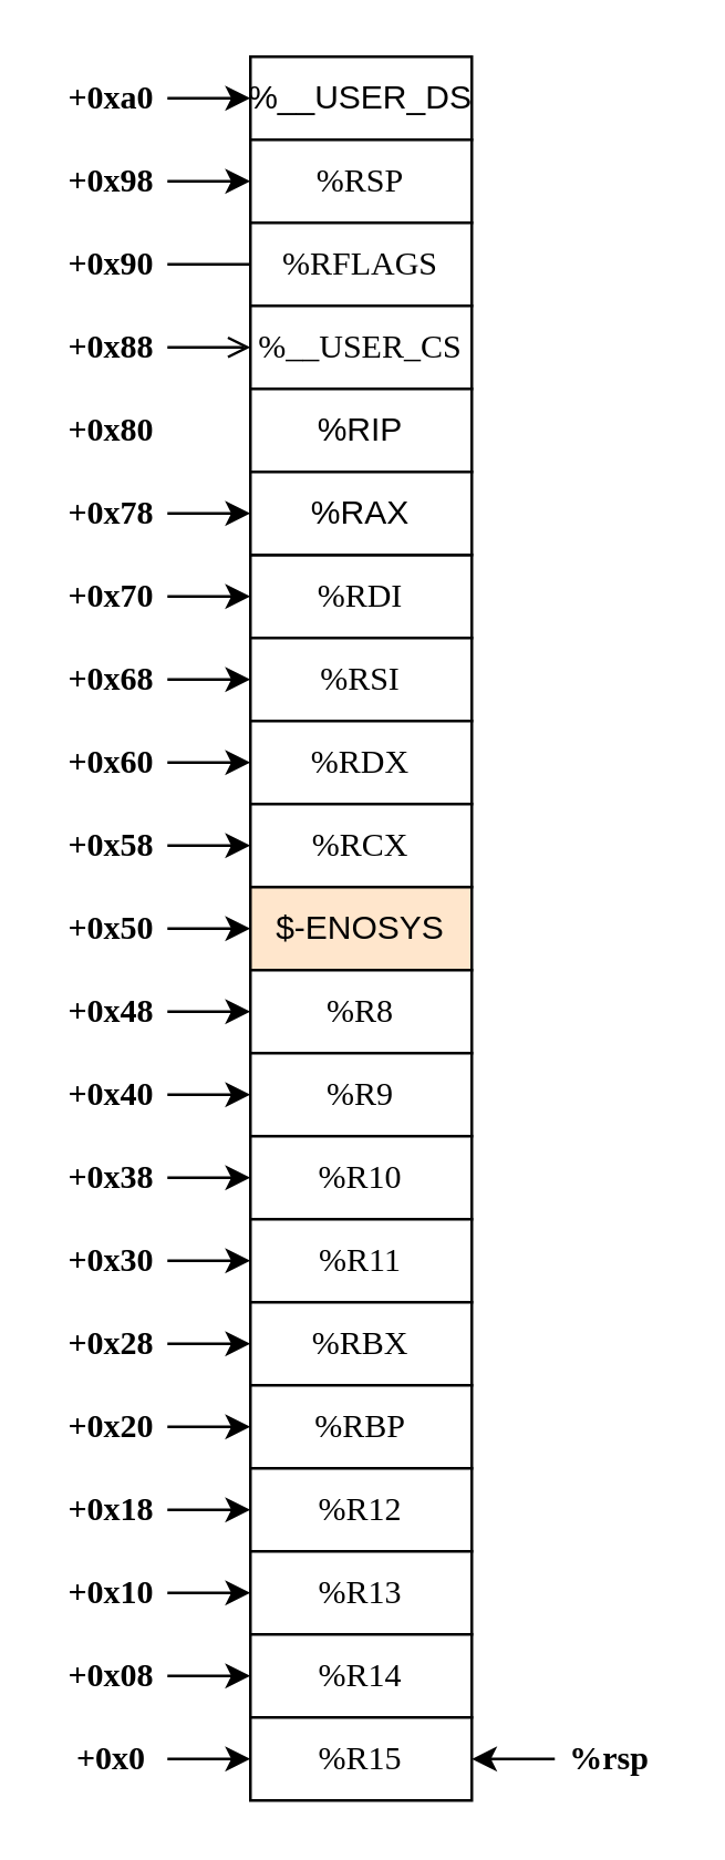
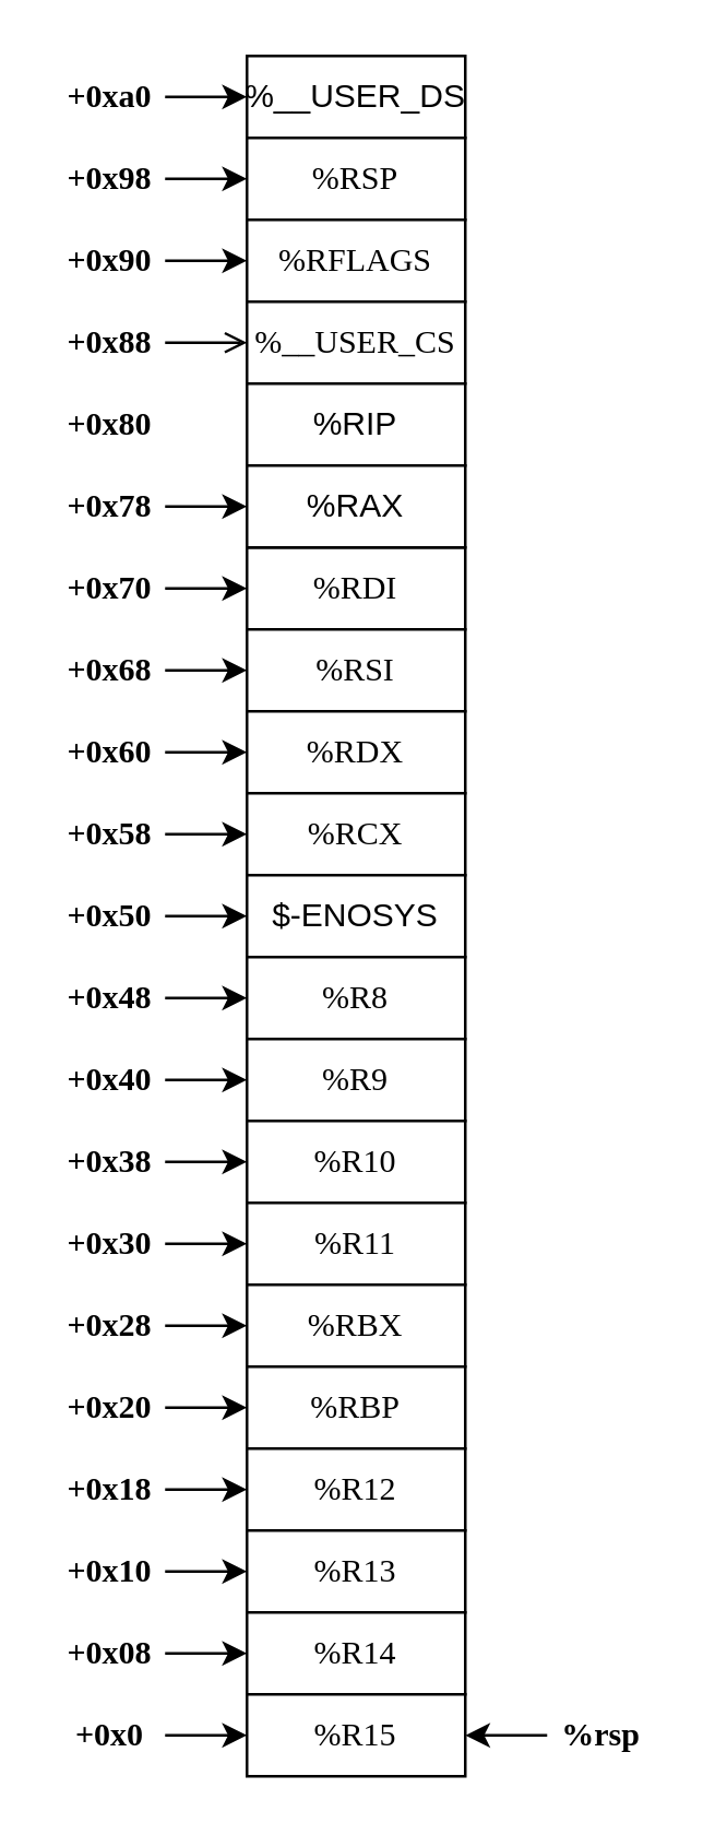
  <mxCell id="0" />
  <mxCell id="1" parent="0" />
  <mxCell id="2" value="%__USER_DS" style="rounded=0;whiteSpace=wrap;html=1;" parent="1" vertex="1"><mxGeometry x="90" y="20" width="80" height="30" as="geometry" /></mxCell>
  <mxCell id="3" style="edgeStyle=orthogonalEdgeStyle;rounded=0;orthogonalLoop=1;jettySize=auto;html=1;fontFamily=Lucida Console;" parent="1" source="4" target="2" edge="1"><mxGeometry relative="1" as="geometry" /></mxCell>
  <mxCell id="4" value="&lt;pre&gt;&lt;font face=&quot;Lucida Console&quot;&gt;&lt;b&gt;+0xa0&lt;/b&gt;&lt;/font&gt;&lt;/pre&gt;" style="text;html=1;strokeColor=none;fillColor=none;align=center;verticalAlign=middle;whiteSpace=wrap;rounded=0;" parent="1" vertex="1"><mxGeometry x="20" y="20" width="40" height="30" as="geometry" /></mxCell>
  <mxCell id="5" value="&lt;pre&gt;&lt;font face=&quot;Comic Sans MS&quot;&gt;%RSP&lt;/font&gt;&lt;/pre&gt;" style="rounded=0;whiteSpace=wrap;html=1;" parent="1" vertex="1"><mxGeometry x="90" y="50" width="80" height="30" as="geometry" /></mxCell>
  <mxCell id="6" style="edgeStyle=orthogonalEdgeStyle;rounded=0;orthogonalLoop=1;jettySize=auto;html=1;fontFamily=Lucida Console;" parent="1" source="7" target="5" edge="1"><mxGeometry relative="1" as="geometry" /></mxCell>
  <mxCell id="7" value="&lt;pre&gt;&lt;font face=&quot;Lucida Console&quot;&gt;&lt;b&gt;+0x98&lt;/b&gt;&lt;/font&gt;&lt;/pre&gt;" style="text;html=1;strokeColor=none;fillColor=none;align=center;verticalAlign=middle;whiteSpace=wrap;rounded=0;" parent="1" vertex="1"><mxGeometry x="20" y="50" width="40" height="30" as="geometry" /></mxCell>
  <mxCell id="8" value="&lt;pre&gt;&lt;font face=&quot;Comic Sans MS&quot;&gt;%RFLAGS&lt;/font&gt;&lt;/pre&gt;" style="rounded=0;whiteSpace=wrap;html=1;" parent="1" vertex="1"><mxGeometry x="90" y="80" width="80" height="30" as="geometry" /></mxCell>
- <mxCell id="9" style="edgeStyle=orthogonalEdgeStyle;rounded=0;orthogonalLoop=1;jettySize=auto;html=1;fontFamily=Lucida Console;endArrow=none;" parent="1" source="10" target="8" edge="1"><mxGeometry relative="1" as="geometry" /></mxCell>
+ <mxCell id="9" style="edgeStyle=orthogonalEdgeStyle;rounded=0;orthogonalLoop=1;jettySize=auto;html=1;fontFamily=Lucida Console;" parent="1" source="10" target="8" edge="1"><mxGeometry relative="1" as="geometry" /></mxCell>
  <mxCell id="10" value="&lt;pre&gt;&lt;font face=&quot;Lucida Console&quot;&gt;&lt;b&gt;+0x90&lt;/b&gt;&lt;/font&gt;&lt;/pre&gt;" style="text;html=1;strokeColor=none;fillColor=none;align=center;verticalAlign=middle;whiteSpace=wrap;rounded=0;" parent="1" vertex="1"><mxGeometry x="20" y="80" width="40" height="30" as="geometry" /></mxCell>
  <mxCell id="11" value="&lt;pre&gt;&lt;font face=&quot;Comic Sans MS&quot;&gt;%__USER_CS&lt;/font&gt;&lt;/pre&gt;" style="rounded=0;whiteSpace=wrap;html=1;" parent="1" vertex="1"><mxGeometry x="90" y="110" width="80" height="30" as="geometry" /></mxCell>
  <mxCell id="12" style="edgeStyle=orthogonalEdgeStyle;rounded=0;orthogonalLoop=1;jettySize=auto;html=1;fontFamily=Lucida Console;endArrow=open;" parent="1" source="13" target="11" edge="1"><mxGeometry relative="1" as="geometry" /></mxCell>
  <mxCell id="13" value="&lt;pre&gt;&lt;font face=&quot;Lucida Console&quot;&gt;&lt;b&gt;+0x88&lt;/b&gt;&lt;/font&gt;&lt;/pre&gt;" style="text;html=1;strokeColor=none;fillColor=none;align=center;verticalAlign=middle;whiteSpace=wrap;rounded=0;" parent="1" vertex="1"><mxGeometry x="20" y="110" width="40" height="30" as="geometry" /></mxCell>
  <mxCell id="14" value="%RIP" style="rounded=0;whiteSpace=wrap;html=1;" parent="1" vertex="1"><mxGeometry x="90" y="140" width="80" height="30" as="geometry" /></mxCell>
  <mxCell id="15" value="&lt;pre&gt;&lt;font face=&quot;Lucida Console&quot;&gt;&lt;b&gt;+0x80&lt;/b&gt;&lt;/font&gt;&lt;/pre&gt;" style="text;html=1;strokeColor=none;fillColor=none;align=center;verticalAlign=middle;whiteSpace=wrap;rounded=0;" parent="1" vertex="1"><mxGeometry x="20" y="140" width="40" height="30" as="geometry" /></mxCell>
  <mxCell id="16" style="edgeStyle=orthogonalEdgeStyle;rounded=0;orthogonalLoop=1;jettySize=auto;html=1;fontFamily=Lucida Console;" parent="1" source="17" edge="1"><mxGeometry relative="1" as="geometry"><mxPoint x="90" y="185" as="targetPoint" /></mxGeometry></mxCell>
  <mxCell id="17" value="&lt;pre&gt;&lt;font face=&quot;Lucida Console&quot;&gt;&lt;b&gt;+0x78&lt;/b&gt;&lt;/font&gt;&lt;/pre&gt;" style="text;html=1;strokeColor=none;fillColor=none;align=center;verticalAlign=middle;whiteSpace=wrap;rounded=0;" parent="1" vertex="1"><mxGeometry x="20" y="170" width="40" height="30" as="geometry" /></mxCell>
  <mxCell id="18" style="edgeStyle=orthogonalEdgeStyle;rounded=0;orthogonalLoop=1;jettySize=auto;html=1;fontFamily=Lucida Console;" parent="1" source="19" edge="1"><mxGeometry relative="1" as="geometry"><mxPoint x="90" y="215" as="targetPoint" /></mxGeometry></mxCell>
  <mxCell id="19" value="&lt;pre&gt;&lt;font face=&quot;Lucida Console&quot;&gt;&lt;b&gt;+0x70&lt;/b&gt;&lt;/font&gt;&lt;/pre&gt;" style="text;html=1;strokeColor=none;fillColor=none;align=center;verticalAlign=middle;whiteSpace=wrap;rounded=0;" parent="1" vertex="1"><mxGeometry x="20" y="200" width="40" height="30" as="geometry" /></mxCell>
  <mxCell id="20" style="edgeStyle=orthogonalEdgeStyle;rounded=0;orthogonalLoop=1;jettySize=auto;html=1;fontFamily=Lucida Console;" parent="1" source="21" edge="1"><mxGeometry relative="1" as="geometry"><mxPoint x="90" y="245" as="targetPoint" /></mxGeometry></mxCell>
  <mxCell id="21" value="&lt;pre&gt;&lt;font face=&quot;Lucida Console&quot;&gt;&lt;b&gt;+0x68&lt;/b&gt;&lt;/font&gt;&lt;/pre&gt;" style="text;html=1;strokeColor=none;fillColor=none;align=center;verticalAlign=middle;whiteSpace=wrap;rounded=0;" parent="1" vertex="1"><mxGeometry x="20" y="230" width="40" height="30" as="geometry" /></mxCell>
  <mxCell id="22" style="edgeStyle=orthogonalEdgeStyle;rounded=0;orthogonalLoop=1;jettySize=auto;html=1;fontFamily=Lucida Console;" parent="1" source="23" edge="1"><mxGeometry relative="1" as="geometry"><mxPoint x="90" y="275" as="targetPoint" /></mxGeometry></mxCell>
  <mxCell id="23" value="&lt;pre&gt;&lt;font face=&quot;Lucida Console&quot;&gt;&lt;b&gt;+0x60&lt;/b&gt;&lt;/font&gt;&lt;/pre&gt;" style="text;html=1;strokeColor=none;fillColor=none;align=center;verticalAlign=middle;whiteSpace=wrap;rounded=0;" parent="1" vertex="1"><mxGeometry x="20" y="260" width="40" height="30" as="geometry" /></mxCell>
  <mxCell id="24" style="edgeStyle=orthogonalEdgeStyle;rounded=0;orthogonalLoop=1;jettySize=auto;html=1;fontFamily=Lucida Console;" parent="1" source="25" edge="1"><mxGeometry relative="1" as="geometry"><mxPoint x="90" y="305" as="targetPoint" /></mxGeometry></mxCell>
  <mxCell id="25" value="&lt;pre&gt;&lt;font face=&quot;Lucida Console&quot;&gt;&lt;b&gt;+0x58&lt;/b&gt;&lt;/font&gt;&lt;/pre&gt;" style="text;html=1;strokeColor=none;fillColor=none;align=center;verticalAlign=middle;whiteSpace=wrap;rounded=0;" parent="1" vertex="1"><mxGeometry x="20" y="290" width="40" height="30" as="geometry" /></mxCell>
  <mxCell id="26" style="edgeStyle=orthogonalEdgeStyle;rounded=0;orthogonalLoop=1;jettySize=auto;html=1;fontFamily=Lucida Console;" parent="1" source="27" edge="1"><mxGeometry relative="1" as="geometry"><mxPoint x="90" y="335" as="targetPoint" /></mxGeometry></mxCell>
  <mxCell id="27" value="&lt;pre&gt;&lt;font face=&quot;Lucida Console&quot;&gt;&lt;b&gt;+0x50&lt;/b&gt;&lt;/font&gt;&lt;/pre&gt;" style="text;html=1;strokeColor=none;fillColor=none;align=center;verticalAlign=middle;whiteSpace=wrap;rounded=0;" parent="1" vertex="1"><mxGeometry x="20" y="320" width="40" height="30" as="geometry" /></mxCell>
  <mxCell id="28" style="edgeStyle=orthogonalEdgeStyle;rounded=0;orthogonalLoop=1;jettySize=auto;html=1;fontFamily=Lucida Console;" parent="1" source="29" edge="1"><mxGeometry relative="1" as="geometry"><mxPoint x="90" y="365" as="targetPoint" /></mxGeometry></mxCell>
  <mxCell id="29" value="&lt;pre&gt;&lt;font face=&quot;Lucida Console&quot;&gt;&lt;b&gt;+0x48&lt;/b&gt;&lt;/font&gt;&lt;/pre&gt;" style="text;html=1;strokeColor=none;fillColor=none;align=center;verticalAlign=middle;whiteSpace=wrap;rounded=0;" parent="1" vertex="1"><mxGeometry x="20" y="350" width="40" height="30" as="geometry" /></mxCell>
  <mxCell id="30" style="edgeStyle=orthogonalEdgeStyle;rounded=0;orthogonalLoop=1;jettySize=auto;html=1;fontFamily=Lucida Console;" parent="1" source="31" edge="1"><mxGeometry relative="1" as="geometry"><mxPoint x="90" y="395" as="targetPoint" /></mxGeometry></mxCell>
  <mxCell id="31" value="&lt;pre&gt;&lt;font face=&quot;Lucida Console&quot;&gt;&lt;b&gt;+0x40&lt;/b&gt;&lt;/font&gt;&lt;/pre&gt;" style="text;html=1;strokeColor=none;fillColor=none;align=center;verticalAlign=middle;whiteSpace=wrap;rounded=0;" parent="1" vertex="1"><mxGeometry x="20" y="380" width="40" height="30" as="geometry" /></mxCell>
  <mxCell id="32" style="edgeStyle=orthogonalEdgeStyle;rounded=0;orthogonalLoop=1;jettySize=auto;html=1;fontFamily=Lucida Console;" parent="1" source="33" edge="1"><mxGeometry relative="1" as="geometry"><mxPoint x="90" y="425" as="targetPoint" /></mxGeometry></mxCell>
  <mxCell id="33" value="&lt;pre&gt;&lt;font face=&quot;Lucida Console&quot;&gt;&lt;b&gt;+0x38&lt;/b&gt;&lt;/font&gt;&lt;/pre&gt;" style="text;html=1;strokeColor=none;fillColor=none;align=center;verticalAlign=middle;whiteSpace=wrap;rounded=0;" parent="1" vertex="1"><mxGeometry x="20" y="410" width="40" height="30" as="geometry" /></mxCell>
  <mxCell id="34" style="edgeStyle=orthogonalEdgeStyle;rounded=0;orthogonalLoop=1;jettySize=auto;html=1;fontFamily=Lucida Console;" parent="1" source="35" edge="1"><mxGeometry relative="1" as="geometry"><mxPoint x="90" y="455" as="targetPoint" /></mxGeometry></mxCell>
  <mxCell id="35" value="&lt;pre&gt;&lt;font face=&quot;Lucida Console&quot;&gt;&lt;b&gt;+0x30&lt;/b&gt;&lt;/font&gt;&lt;/pre&gt;" style="text;html=1;strokeColor=none;fillColor=none;align=center;verticalAlign=middle;whiteSpace=wrap;rounded=0;" parent="1" vertex="1"><mxGeometry x="20" y="440" width="40" height="30" as="geometry" /></mxCell>
  <mxCell id="36" style="edgeStyle=orthogonalEdgeStyle;rounded=0;orthogonalLoop=1;jettySize=auto;html=1;fontFamily=Lucida Console;" parent="1" source="37" edge="1"><mxGeometry relative="1" as="geometry"><mxPoint x="90" y="485" as="targetPoint" /></mxGeometry></mxCell>
  <mxCell id="37" value="&lt;pre&gt;&lt;font face=&quot;Lucida Console&quot;&gt;&lt;b&gt;+0x28&lt;/b&gt;&lt;/font&gt;&lt;/pre&gt;" style="text;html=1;strokeColor=none;fillColor=none;align=center;verticalAlign=middle;whiteSpace=wrap;rounded=0;" parent="1" vertex="1"><mxGeometry x="20" y="470" width="40" height="30" as="geometry" /></mxCell>
  <mxCell id="38" style="edgeStyle=orthogonalEdgeStyle;rounded=0;orthogonalLoop=1;jettySize=auto;html=1;fontFamily=Lucida Console;" parent="1" source="39" edge="1"><mxGeometry relative="1" as="geometry"><mxPoint x="90" y="515" as="targetPoint" /></mxGeometry></mxCell>
  <mxCell id="39" value="&lt;pre&gt;&lt;font face=&quot;Lucida Console&quot;&gt;&lt;b&gt;+0x20&lt;/b&gt;&lt;/font&gt;&lt;/pre&gt;" style="text;html=1;strokeColor=none;fillColor=none;align=center;verticalAlign=middle;whiteSpace=wrap;rounded=0;" parent="1" vertex="1"><mxGeometry x="20" y="500" width="40" height="30" as="geometry" /></mxCell>
  <mxCell id="40" style="edgeStyle=orthogonalEdgeStyle;rounded=0;orthogonalLoop=1;jettySize=auto;html=1;fontFamily=Lucida Console;" parent="1" source="41" edge="1"><mxGeometry relative="1" as="geometry"><mxPoint x="90" y="545" as="targetPoint" /></mxGeometry></mxCell>
  <mxCell id="41" value="&lt;pre&gt;&lt;font face=&quot;Lucida Console&quot;&gt;&lt;b&gt;+0x18&lt;/b&gt;&lt;/font&gt;&lt;/pre&gt;" style="text;html=1;strokeColor=none;fillColor=none;align=center;verticalAlign=middle;whiteSpace=wrap;rounded=0;" parent="1" vertex="1"><mxGeometry x="20" y="530" width="40" height="30" as="geometry" /></mxCell>
  <mxCell id="42" style="edgeStyle=orthogonalEdgeStyle;rounded=0;orthogonalLoop=1;jettySize=auto;html=1;fontFamily=Lucida Console;" parent="1" source="43" edge="1"><mxGeometry relative="1" as="geometry"><mxPoint x="90" y="575" as="targetPoint" /></mxGeometry></mxCell>
  <mxCell id="43" value="&lt;pre&gt;&lt;font face=&quot;Lucida Console&quot;&gt;&lt;b&gt;+0x10&lt;/b&gt;&lt;/font&gt;&lt;/pre&gt;" style="text;html=1;strokeColor=none;fillColor=none;align=center;verticalAlign=middle;whiteSpace=wrap;rounded=0;" parent="1" vertex="1"><mxGeometry x="20" y="560" width="40" height="30" as="geometry" /></mxCell>
  <mxCell id="44" style="edgeStyle=orthogonalEdgeStyle;rounded=0;orthogonalLoop=1;jettySize=auto;html=1;fontFamily=Lucida Console;" parent="1" source="45" edge="1"><mxGeometry relative="1" as="geometry"><mxPoint x="90" y="605" as="targetPoint" /></mxGeometry></mxCell>
  <mxCell id="45" value="&lt;pre&gt;&lt;font face=&quot;Lucida Console&quot;&gt;&lt;b&gt;+0x08&lt;/b&gt;&lt;/font&gt;&lt;/pre&gt;" style="text;html=1;strokeColor=none;fillColor=none;align=center;verticalAlign=middle;whiteSpace=wrap;rounded=0;" parent="1" vertex="1"><mxGeometry x="20" y="590" width="40" height="30" as="geometry" /></mxCell>
  <mxCell id="46" style="edgeStyle=orthogonalEdgeStyle;rounded=0;orthogonalLoop=1;jettySize=auto;html=1;fontFamily=Lucida Console;" parent="1" source="47" edge="1"><mxGeometry relative="1" as="geometry"><mxPoint x="90" y="635" as="targetPoint" /></mxGeometry></mxCell>
  <mxCell id="47" value="&lt;pre&gt;&lt;font face=&quot;Lucida Console&quot;&gt;&lt;b&gt;+0x0&lt;/b&gt;&lt;/font&gt;&lt;/pre&gt;" style="text;html=1;strokeColor=none;fillColor=none;align=center;verticalAlign=middle;whiteSpace=wrap;rounded=0;" parent="1" vertex="1"><mxGeometry x="20" y="620" width="40" height="30" as="geometry" /></mxCell>
  <mxCell id="48" value="&lt;pre&gt;&lt;font face=&quot;Comic Sans MS&quot;&gt;%RDI&lt;/font&gt;&lt;/pre&gt;" style="rounded=0;whiteSpace=wrap;html=1;" parent="1" vertex="1"><mxGeometry x="90" y="200" width="80" height="30" as="geometry" /></mxCell>
  <mxCell id="49" value="&lt;pre&gt;&lt;font face=&quot;Comic Sans MS&quot;&gt;%RSI&lt;/font&gt;&lt;/pre&gt;" style="rounded=0;whiteSpace=wrap;html=1;" parent="1" vertex="1"><mxGeometry x="90" y="230" width="80" height="30" as="geometry" /></mxCell>
  <mxCell id="50" value="&lt;pre&gt;&lt;font face=&quot;Comic Sans MS&quot;&gt;%RDX&lt;/font&gt;&lt;/pre&gt;" style="rounded=0;whiteSpace=wrap;html=1;" parent="1" vertex="1"><mxGeometry x="90" y="260" width="80" height="30" as="geometry" /></mxCell>
  <mxCell id="51" value="&lt;pre&gt;&lt;font face=&quot;Comic Sans MS&quot;&gt;%RCX&lt;/font&gt;&lt;/pre&gt;" style="rounded=0;whiteSpace=wrap;html=1;" parent="1" vertex="1"><mxGeometry x="90" y="290" width="80" height="30" as="geometry" /></mxCell>
- <mxCell id="52" value="$-ENOSYS" style="rounded=0;whiteSpace=wrap;html=1;fillColor=#ffe6cc;" parent="1" vertex="1"><mxGeometry x="90" y="320" width="80" height="30" as="geometry" /></mxCell>
+ <mxCell id="52" value="$-ENOSYS" style="rounded=0;whiteSpace=wrap;html=1;" parent="1" vertex="1"><mxGeometry x="90" y="320" width="80" height="30" as="geometry" /></mxCell>
  <mxCell id="53" value="&lt;pre&gt;&lt;font face=&quot;Comic Sans MS&quot;&gt;%R8&lt;/font&gt;&lt;/pre&gt;" style="rounded=0;whiteSpace=wrap;html=1;" parent="1" vertex="1"><mxGeometry x="90" y="350" width="80" height="30" as="geometry" /></mxCell>
  <mxCell id="54" value="&lt;pre&gt;&lt;font face=&quot;Comic Sans MS&quot;&gt;%R9&lt;/font&gt;&lt;/pre&gt;" style="rounded=0;whiteSpace=wrap;html=1;" parent="1" vertex="1"><mxGeometry x="90" y="380" width="80" height="30" as="geometry" /></mxCell>
  <mxCell id="55" value="&lt;pre&gt;&lt;font face=&quot;Comic Sans MS&quot;&gt;%R10&lt;/font&gt;&lt;/pre&gt;" style="rounded=0;whiteSpace=wrap;html=1;" parent="1" vertex="1"><mxGeometry x="90" y="410" width="80" height="30" as="geometry" /></mxCell>
  <mxCell id="56" value="&lt;pre&gt;&lt;font face=&quot;Comic Sans MS&quot;&gt;%R11&lt;/font&gt;&lt;/pre&gt;" style="rounded=0;whiteSpace=wrap;html=1;" parent="1" vertex="1"><mxGeometry x="90" y="440" width="80" height="30" as="geometry" /></mxCell>
  <mxCell id="57" value="&lt;pre&gt;&lt;font face=&quot;Comic Sans MS&quot;&gt;%RBX&lt;/font&gt;&lt;/pre&gt;" style="rounded=0;whiteSpace=wrap;html=1;" parent="1" vertex="1"><mxGeometry x="90" y="470" width="80" height="30" as="geometry" /></mxCell>
  <mxCell id="58" value="&lt;pre&gt;&lt;font face=&quot;Comic Sans MS&quot;&gt;%RBP&lt;/font&gt;&lt;/pre&gt;" style="rounded=0;whiteSpace=wrap;html=1;" parent="1" vertex="1"><mxGeometry x="90" y="500" width="80" height="30" as="geometry" /></mxCell>
  <mxCell id="59" value="&lt;pre&gt;&lt;font face=&quot;Comic Sans MS&quot;&gt;%R12&lt;/font&gt;&lt;/pre&gt;" style="rounded=0;whiteSpace=wrap;html=1;" parent="1" vertex="1"><mxGeometry x="90" y="530" width="80" height="30" as="geometry" /></mxCell>
  <mxCell id="60" value="&lt;pre&gt;&lt;font face=&quot;Comic Sans MS&quot;&gt;%R13&lt;/font&gt;&lt;/pre&gt;" style="rounded=0;whiteSpace=wrap;html=1;" parent="1" vertex="1"><mxGeometry x="90" y="560" width="80" height="30" as="geometry" /></mxCell>
  <mxCell id="61" value="&lt;pre&gt;&lt;font face=&quot;Comic Sans MS&quot;&gt;%R14&lt;/font&gt;&lt;/pre&gt;" style="rounded=0;whiteSpace=wrap;html=1;" parent="1" vertex="1"><mxGeometry x="90" y="590" width="80" height="30" as="geometry" /></mxCell>
  <mxCell id="62" value="&lt;pre&gt;&lt;font face=&quot;Comic Sans MS&quot;&gt;%R15&lt;/font&gt;&lt;/pre&gt;" style="rounded=0;whiteSpace=wrap;html=1;" parent="1" vertex="1"><mxGeometry x="90" y="620" width="80" height="30" as="geometry" /></mxCell>
  <mxCell id="63" value="%RAX" style="rounded=0;whiteSpace=wrap;html=1;" parent="1" vertex="1"><mxGeometry x="90" y="170" width="80" height="30" as="geometry" /></mxCell>
  <mxCell id="64" style="edgeStyle=orthogonalEdgeStyle;rounded=0;orthogonalLoop=1;jettySize=auto;html=1;exitX=0;exitY=0.5;exitDx=0;exitDy=0;fontFamily=Comic Sans MS;" parent="1" source="65" target="62" edge="1"><mxGeometry relative="1" as="geometry" /></mxCell>
  <mxCell id="65" value="&lt;pre&gt;&lt;font face=&quot;Lucida Console&quot;&gt;&lt;b&gt;%rsp&lt;/b&gt;&lt;/font&gt;&lt;/pre&gt;" style="text;html=1;strokeColor=none;fillColor=none;align=center;verticalAlign=middle;whiteSpace=wrap;rounded=0;" parent="1" vertex="1"><mxGeometry x="200" y="620" width="40" height="30" as="geometry" /></mxCell>
